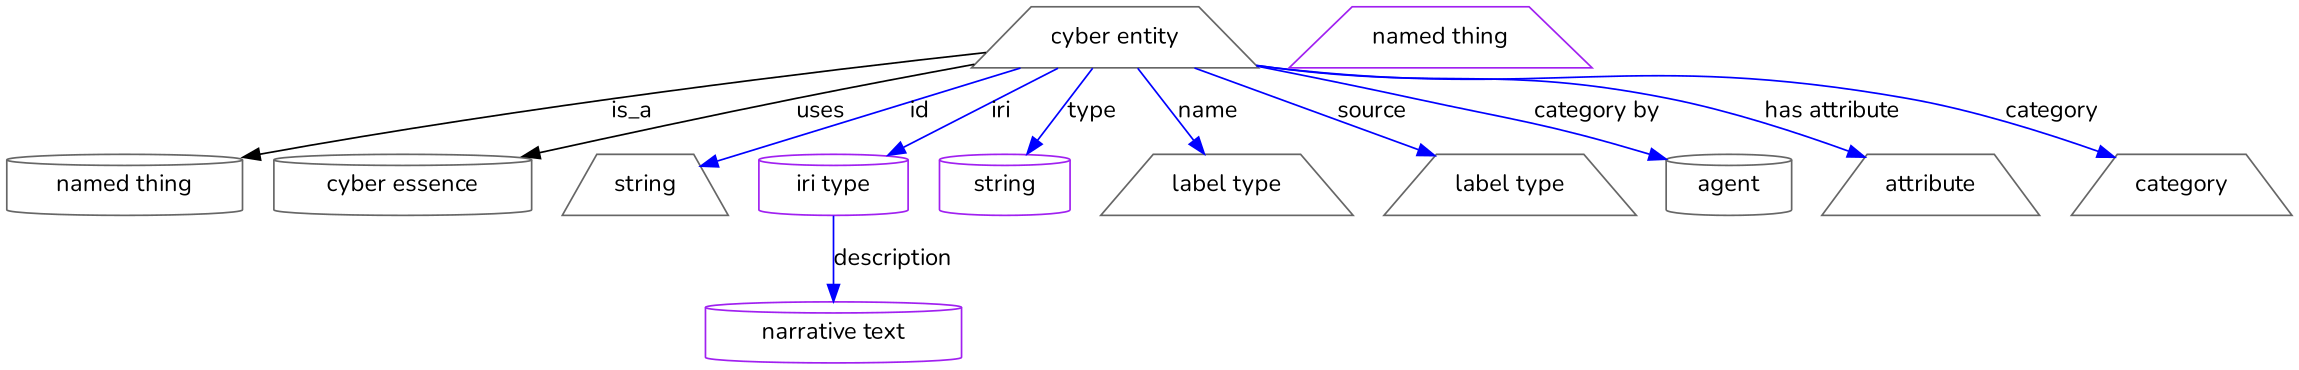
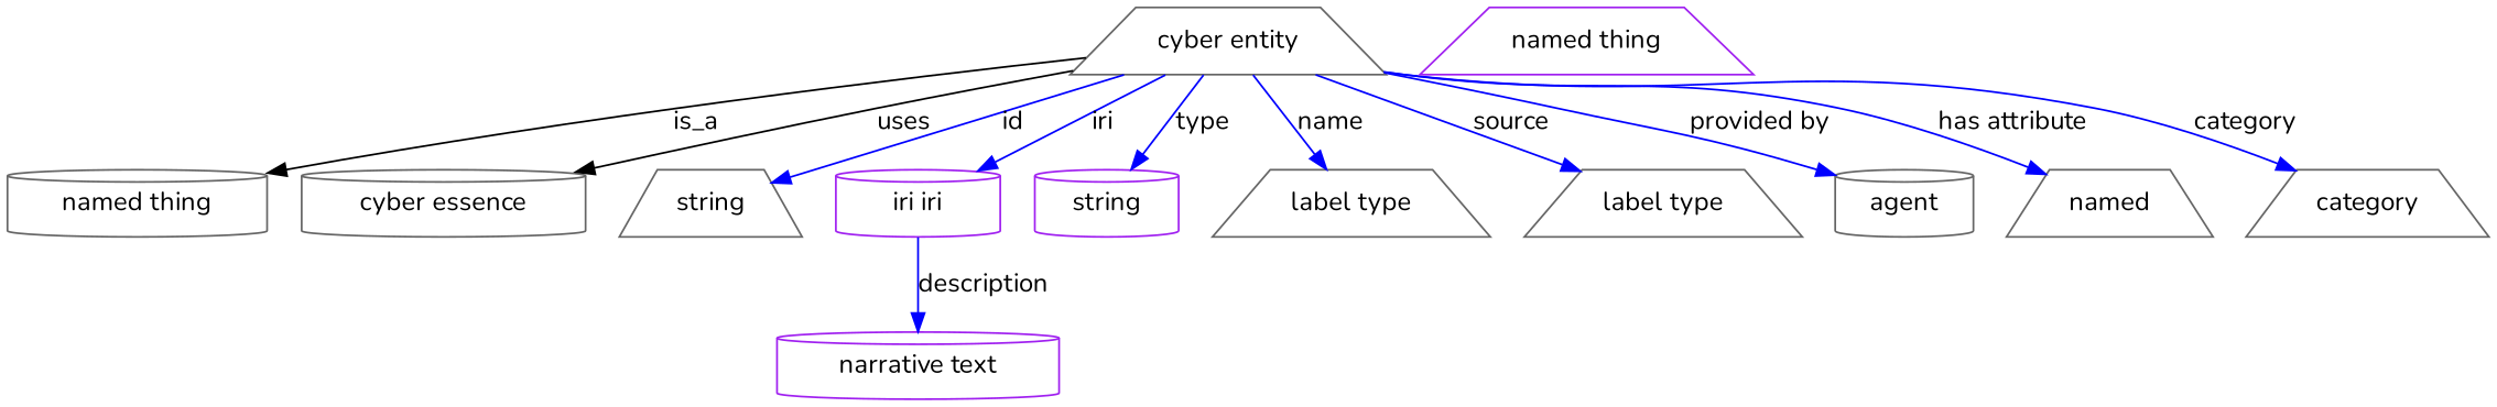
  digraph {
    fontname=Nunito
    node [color=gray40 fontname=Nunito shape=trapezium]
    edge [fontname=Nunito color=blue style=solid]
    n1 [height=0.5 label="cyber entity" width=1.8596]
    "named thing" [height=0.5 shape=cylinder width=1.9318]
    "cyber essence" [height=0.5 shape=cylinder width=2.1123]
    n4 [height=0.5 label=string width=1.0652]
-   n5 [color=purple height=0.5 label="iri type" shape=cylinder width=1.2277]
+   n5 [color=purple height=0.5 label="iri iri" shape=cylinder width=1.2277]
    n6 [color=purple height=0.5 label=string shape=cylinder width=1.0652]
    n7 [height=0.5 label="label type" width=1.5707]
    n8 [height=0.5 label="label type" width=1.5707]
    n9 [height=0.5 label=agent shape=cylinder width=1.0291]
-   n10 [height=0.5 label=attribute width=1.4443]
+   n10 [height=0.5 label=named width=1.4443]
    category [height=0.5 width=1.4263]
    n12 [color=purple height=0.5 label="narrative text" shape=cylinder width=2.0943]
    n13 [color=purple height=0.5 label="named thing" width=1.9318]
    n1 -> "named thing" [label=is_a color="" style=""]
    n1 -> "cyber essence" [label=uses color="" style=""]
    n1 -> n4 [label=id]
    n1 -> n5 [label=iri]
    n1 -> n6 [label=type]
    n1 -> n7 [label=name]
    n1 -> n8 [label=source]
-   n1 -> n9 [label="category by"]
+   n1 -> n9 [label="provided by"]
    n1 -> n10 [label="has attribute"]
    n1 -> category [label=category]
    n5 -> n12 [label=description]
  }
